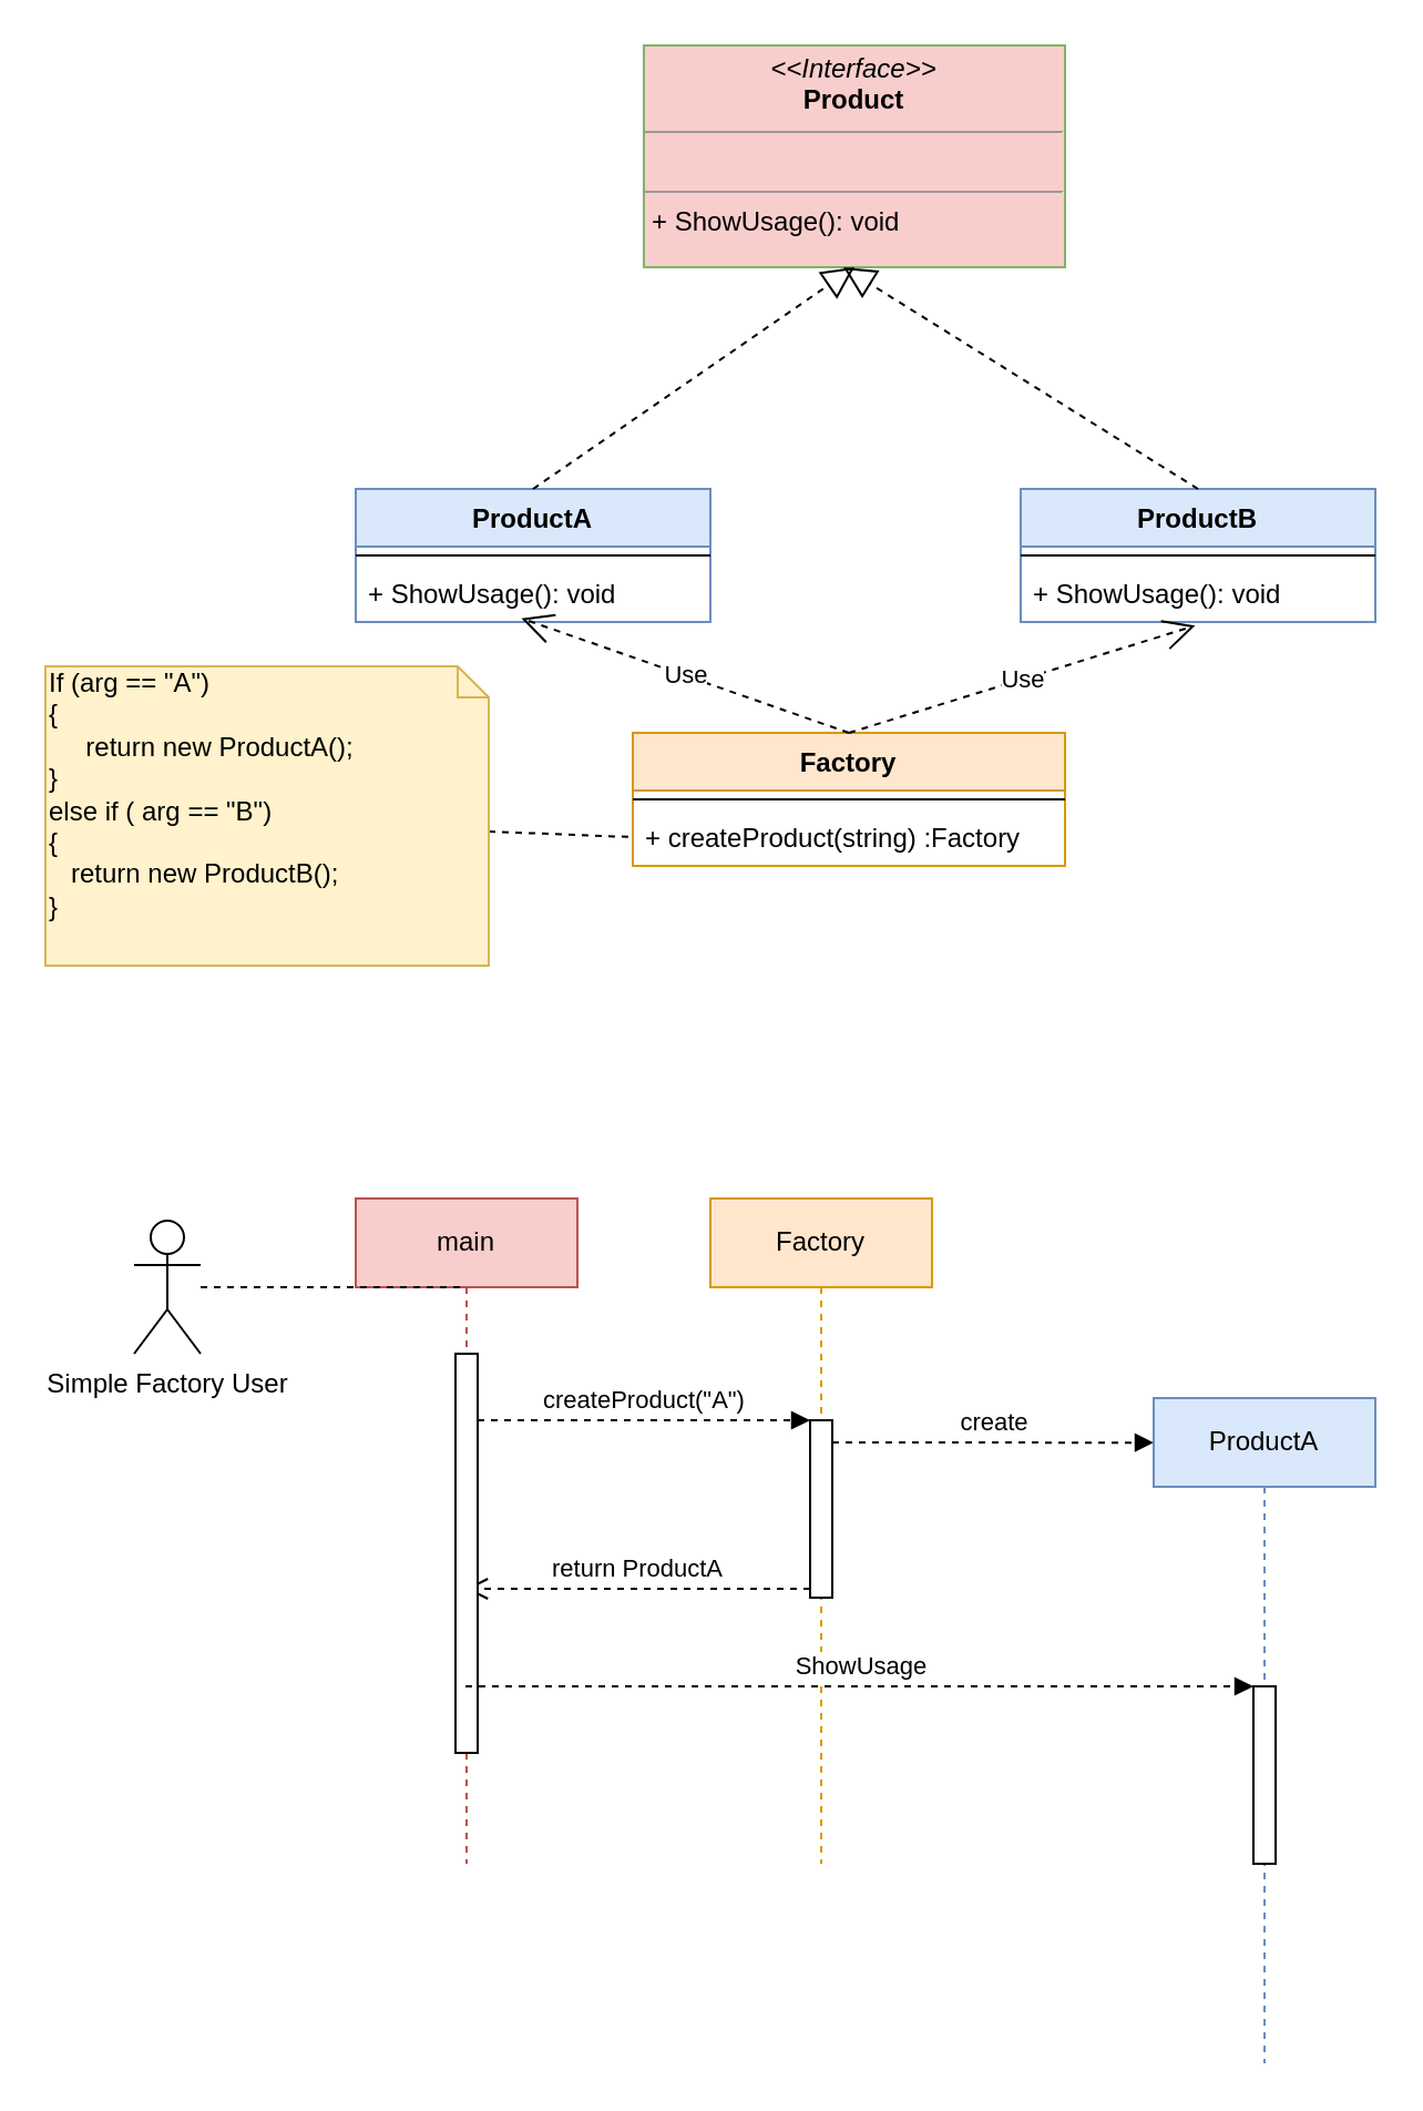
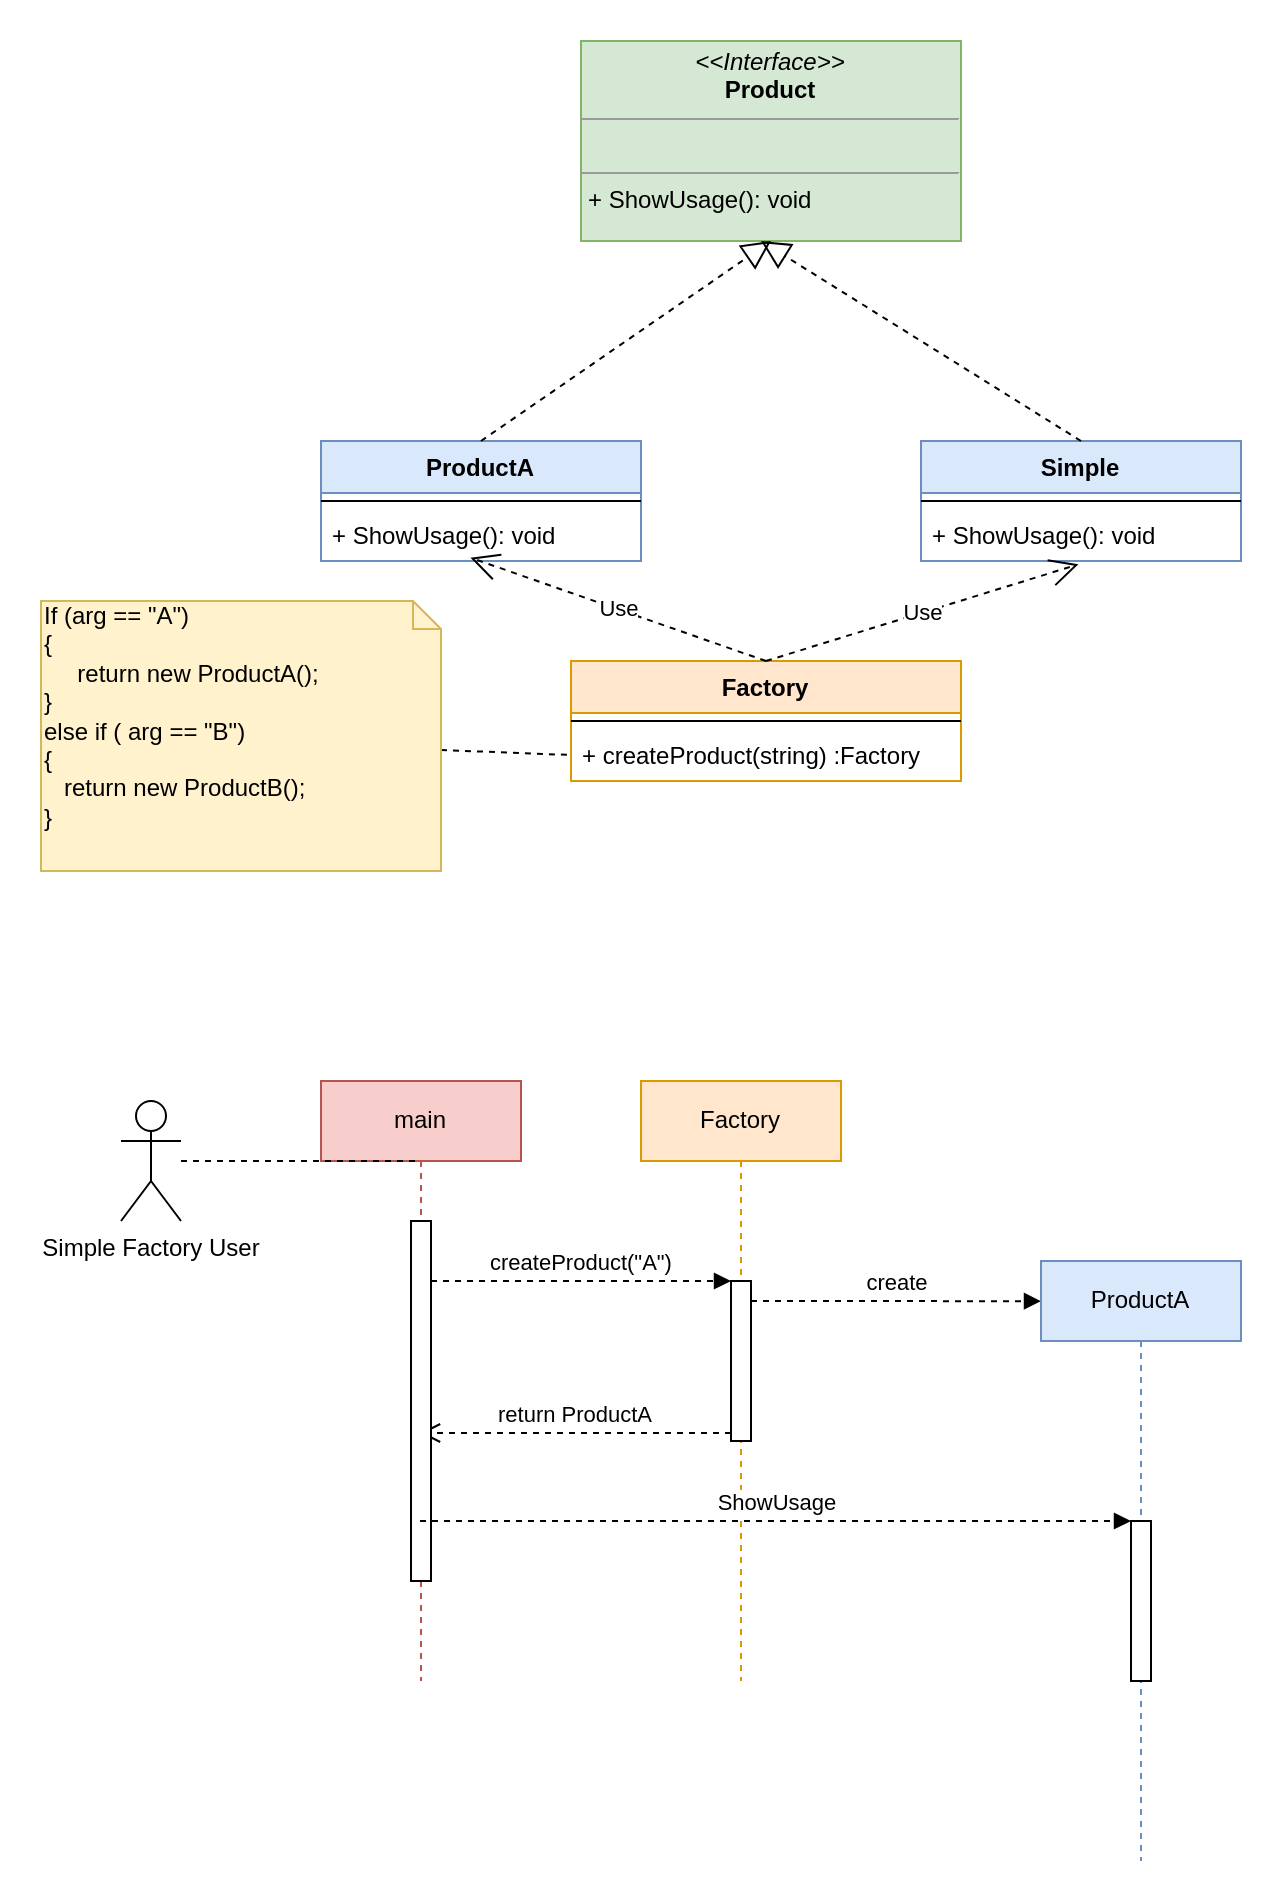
  <mxCell id="0" />
  <mxCell id="1" parent="0" />
- <mxCell id="2" value="&lt;p style=&quot;margin: 0px ; margin-top: 4px ; text-align: center&quot;&gt;&lt;i&gt;&amp;lt;&amp;lt;Interface&amp;gt;&amp;gt;&lt;/i&gt;&lt;br&gt;&lt;b&gt;Product&lt;/b&gt;&lt;/p&gt;&lt;hr size=&quot;1&quot;&gt;&lt;p style=&quot;margin: 0px ; margin-left: 4px&quot;&gt;&lt;br&gt;&lt;/p&gt;&lt;hr size=&quot;1&quot;&gt;&lt;p style=&quot;margin: 0px ; margin-left: 4px&quot;&gt;+ ShowUsage(): void&lt;br&gt;&lt;br&gt;&lt;/p&gt;" style="verticalAlign=top;align=left;overflow=fill;fontSize=12;fontFamily=Helvetica;html=1;rounded=0;shadow=0;glass=0;fillColor=#f8cecc;strokeColor=#82b366;" parent="1" vertex="1"><mxGeometry x="290" y="20" width="190" height="100" as="geometry" /></mxCell>
+ <mxCell id="2" value="&lt;p style=&quot;margin: 0px ; margin-top: 4px ; text-align: center&quot;&gt;&lt;i&gt;&amp;lt;&amp;lt;Interface&amp;gt;&amp;gt;&lt;/i&gt;&lt;br&gt;&lt;b&gt;Product&lt;/b&gt;&lt;/p&gt;&lt;hr size=&quot;1&quot;&gt;&lt;p style=&quot;margin: 0px ; margin-left: 4px&quot;&gt;&lt;br&gt;&lt;/p&gt;&lt;hr size=&quot;1&quot;&gt;&lt;p style=&quot;margin: 0px ; margin-left: 4px&quot;&gt;+ ShowUsage(): void&lt;br&gt;&lt;br&gt;&lt;/p&gt;" style="verticalAlign=top;align=left;overflow=fill;fontSize=12;fontFamily=Helvetica;html=1;rounded=0;shadow=0;glass=0;fillColor=#d5e8d4;strokeColor=#82b366;" parent="1" vertex="1"><mxGeometry x="290" y="20" width="190" height="100" as="geometry" /></mxCell>
  <mxCell id="3" value="ProductA" style="swimlane;fontStyle=1;align=center;verticalAlign=top;childLayout=stackLayout;horizontal=1;startSize=26;horizontalStack=0;resizeParent=1;resizeParentMax=0;resizeLast=0;collapsible=1;marginBottom=0;rounded=0;shadow=0;glass=0;fillColor=#dae8fc;strokeColor=#6c8ebf;" vertex="1" parent="1"><mxGeometry x="160" y="220" width="160" height="60" as="geometry" /></mxCell>
  <mxCell id="4" value="" style="line;strokeWidth=1;fillColor=none;align=left;verticalAlign=middle;spacingTop=-1;spacingLeft=3;spacingRight=3;rotatable=0;labelPosition=right;points=[];portConstraint=eastwest;" vertex="1" parent="3"><mxGeometry y="26" width="160" height="8" as="geometry" /></mxCell>
  <mxCell id="5" value="+ ShowUsage(): void" style="text;strokeColor=none;fillColor=none;align=left;verticalAlign=top;spacingLeft=4;spacingRight=4;overflow=hidden;rotatable=0;points=[[0,0.5],[1,0.5]];portConstraint=eastwest;" vertex="1" parent="3"><mxGeometry y="34" width="160" height="26" as="geometry" /></mxCell>
  <mxCell id="6" value="" style="endArrow=block;dashed=1;endFill=0;endSize=12;html=1;exitX=0.5;exitY=0;exitDx=0;exitDy=0;entryX=0.5;entryY=1;entryDx=0;entryDy=0;" edge="1" parent="1" source="3" target="2"><mxGeometry width="160" relative="1" as="geometry"><mxPoint x="160" y="300" as="sourcePoint" /><mxPoint x="320" y="300" as="targetPoint" /></mxGeometry></mxCell>
- <mxCell id="7" value="ProductB" style="swimlane;fontStyle=1;align=center;verticalAlign=top;childLayout=stackLayout;horizontal=1;startSize=26;horizontalStack=0;resizeParent=1;resizeParentMax=0;resizeLast=0;collapsible=1;marginBottom=0;rounded=0;shadow=0;glass=0;fillColor=#dae8fc;strokeColor=#6c8ebf;" vertex="1" parent="1"><mxGeometry x="460" y="220" width="160" height="60" as="geometry" /></mxCell>
+ <mxCell id="7" value="Simple" style="swimlane;fontStyle=1;align=center;verticalAlign=top;childLayout=stackLayout;horizontal=1;startSize=26;horizontalStack=0;resizeParent=1;resizeParentMax=0;resizeLast=0;collapsible=1;marginBottom=0;rounded=0;shadow=0;glass=0;fillColor=#dae8fc;strokeColor=#6c8ebf;" vertex="1" parent="1"><mxGeometry x="460" y="220" width="160" height="60" as="geometry" /></mxCell>
  <mxCell id="8" value="" style="line;strokeWidth=1;fillColor=none;align=left;verticalAlign=middle;spacingTop=-1;spacingLeft=3;spacingRight=3;rotatable=0;labelPosition=right;points=[];portConstraint=eastwest;" vertex="1" parent="7"><mxGeometry y="26" width="160" height="8" as="geometry" /></mxCell>
  <mxCell id="9" value="+ ShowUsage(): void" style="text;strokeColor=none;fillColor=none;align=left;verticalAlign=top;spacingLeft=4;spacingRight=4;overflow=hidden;rotatable=0;points=[[0,0.5],[1,0.5]];portConstraint=eastwest;" vertex="1" parent="7"><mxGeometry y="34" width="160" height="26" as="geometry" /></mxCell>
  <mxCell id="10" value="" style="endArrow=block;dashed=1;endFill=0;endSize=12;html=1;exitX=0.5;exitY=0;exitDx=0;exitDy=0;" edge="1" parent="1" source="7"><mxGeometry width="160" relative="1" as="geometry"><mxPoint x="160" y="300" as="sourcePoint" /><mxPoint x="380" y="120" as="targetPoint" /></mxGeometry></mxCell>
  <mxCell id="11" value="Factory" style="swimlane;fontStyle=1;align=center;verticalAlign=top;childLayout=stackLayout;horizontal=1;startSize=26;horizontalStack=0;resizeParent=1;resizeParentMax=0;resizeLast=0;collapsible=1;marginBottom=0;rounded=0;shadow=0;glass=0;fillColor=#ffe6cc;strokeColor=#d79b00;" vertex="1" parent="1"><mxGeometry x="285" y="330" width="195" height="60" as="geometry" /></mxCell>
  <mxCell id="12" value="" style="line;strokeWidth=1;fillColor=none;align=left;verticalAlign=middle;spacingTop=-1;spacingLeft=3;spacingRight=3;rotatable=0;labelPosition=right;points=[];portConstraint=eastwest;" vertex="1" parent="11"><mxGeometry y="26" width="195" height="8" as="geometry" /></mxCell>
  <mxCell id="13" value="+ createProduct(string) :Factory" style="text;strokeColor=none;fillColor=none;align=left;verticalAlign=top;spacingLeft=4;spacingRight=4;overflow=hidden;rotatable=0;points=[[0,0.5],[1,0.5]];portConstraint=eastwest;" vertex="1" parent="11"><mxGeometry y="34" width="195" height="26" as="geometry" /></mxCell>
  <mxCell id="14" value="Use" style="endArrow=open;endSize=12;dashed=1;html=1;exitX=0.5;exitY=0;exitDx=0;exitDy=0;entryX=0.467;entryY=0.936;entryDx=0;entryDy=0;entryPerimeter=0;" edge="1" parent="1" source="11" target="5"><mxGeometry width="160" relative="1" as="geometry"><mxPoint x="300" y="300" as="sourcePoint" /><mxPoint x="460" y="300" as="targetPoint" /></mxGeometry></mxCell>
  <mxCell id="15" value="Use" style="endArrow=open;endSize=12;dashed=1;html=1;entryX=0.492;entryY=1.064;entryDx=0;entryDy=0;entryPerimeter=0;exitX=0.5;exitY=0;exitDx=0;exitDy=0;" edge="1" parent="1" source="11" target="9"><mxGeometry width="160" relative="1" as="geometry"><mxPoint x="410" y="340" as="sourcePoint" /><mxPoint x="320" y="420" as="targetPoint" /></mxGeometry></mxCell>
  <mxCell id="16" style="edgeStyle=none;rounded=0;orthogonalLoop=1;jettySize=auto;html=1;exitX=0;exitY=0;exitDx=200;exitDy=74.5;exitPerimeter=0;entryX=0;entryY=0.5;entryDx=0;entryDy=0;dashed=1;endArrow=none;endFill=0;" edge="1" parent="1" source="17" target="13"><mxGeometry relative="1" as="geometry" /></mxCell>
  <mxCell id="17" value="If (arg == &quot;A&quot;)&lt;br&gt;{&lt;br&gt;&amp;nbsp; &amp;nbsp; &amp;nbsp;return new ProductA();&lt;br&gt;}&lt;br&gt;else if ( arg == &quot;B&quot;)&lt;br&gt;{&lt;br&gt;&amp;nbsp; &amp;nbsp;return new ProductB();&lt;br&gt;}" style="shape=note;whiteSpace=wrap;html=1;size=14;verticalAlign=top;align=left;spacingTop=-6;rounded=0;shadow=0;glass=0;fillColor=#fff2cc;strokeColor=#d6b656;" vertex="1" parent="1"><mxGeometry x="20" y="300" width="200" height="135" as="geometry" /></mxCell>
  <mxCell id="18" value="main" style="shape=umlLifeline;perimeter=lifelinePerimeter;whiteSpace=wrap;html=1;container=1;collapsible=0;recursiveResize=0;outlineConnect=0;rounded=0;shadow=0;glass=0;fillColor=#f8cecc;strokeColor=#b85450;" vertex="1" parent="1"><mxGeometry x="160" y="540" width="100" height="300" as="geometry" /></mxCell>
  <mxCell id="19" value="" style="edgeStyle=none;rounded=0;orthogonalLoop=1;jettySize=auto;html=1;dashed=1;endArrow=none;endFill=0;" edge="1" parent="1" source="20" target="18"><mxGeometry relative="1" as="geometry" /></mxCell>
  <mxCell id="20" value="Simple Factory User" style="shape=umlActor;verticalLabelPosition=bottom;labelBackgroundColor=#ffffff;verticalAlign=top;html=1;rounded=0;shadow=0;glass=0;" vertex="1" parent="1"><mxGeometry x="60" y="550" width="30" height="60" as="geometry" /></mxCell>
  <mxCell id="21" value="Factory" style="shape=umlLifeline;perimeter=lifelinePerimeter;whiteSpace=wrap;html=1;container=1;collapsible=0;recursiveResize=0;outlineConnect=0;rounded=0;shadow=0;glass=0;fillColor=#ffe6cc;strokeColor=#d79b00;" vertex="1" parent="1"><mxGeometry x="320" y="540" width="100" height="300" as="geometry" /></mxCell>
  <mxCell id="22" value="" style="html=1;points=[];perimeter=orthogonalPerimeter;rounded=0;shadow=0;glass=0;" vertex="1" parent="21"><mxGeometry x="45" y="100" width="10" height="80" as="geometry" /></mxCell>
  <mxCell id="23" value="create" style="html=1;verticalAlign=bottom;endArrow=block;dashed=1;entryX=0;entryY=0.067;entryDx=0;entryDy=0;entryPerimeter=0;" edge="1" parent="21" target="24"><mxGeometry width="80" relative="1" as="geometry"><mxPoint x="55" y="110" as="sourcePoint" /><mxPoint x="135" y="110" as="targetPoint" /></mxGeometry></mxCell>
  <mxCell id="24" value="ProductA" style="shape=umlLifeline;perimeter=lifelinePerimeter;whiteSpace=wrap;html=1;container=1;collapsible=0;recursiveResize=0;outlineConnect=0;rounded=0;shadow=0;glass=0;fillColor=#dae8fc;strokeColor=#6c8ebf;" vertex="1" parent="1"><mxGeometry x="520" y="630" width="100" height="300" as="geometry" /></mxCell>
  <mxCell id="25" value="" style="html=1;points=[];perimeter=orthogonalPerimeter;rounded=0;shadow=0;glass=0;" vertex="1" parent="24"><mxGeometry x="45" y="130" width="10" height="80" as="geometry" /></mxCell>
  <mxCell id="26" value="createProduct(&quot;A&quot;)" style="html=1;verticalAlign=bottom;endArrow=block;entryX=0;entryY=0;dashed=1;" edge="1" target="22" parent="1" source="28"><mxGeometry relative="1" as="geometry"><mxPoint x="295" y="640" as="sourcePoint" /></mxGeometry></mxCell>
  <mxCell id="27" value="return ProductA" style="html=1;verticalAlign=bottom;endArrow=open;dashed=1;endSize=8;exitX=0;exitY=0.95;" edge="1" source="22" parent="1" target="18"><mxGeometry relative="1" as="geometry"><mxPoint x="295" y="716" as="targetPoint" /></mxGeometry></mxCell>
  <mxCell id="28" value="" style="html=1;points=[];perimeter=orthogonalPerimeter;rounded=0;shadow=0;glass=0;" vertex="1" parent="1"><mxGeometry x="205" y="610" width="10" height="180" as="geometry" /></mxCell>
  <mxCell id="29" value="ShowUsage" style="html=1;verticalAlign=bottom;startArrow=none;endArrow=block;startSize=8;dashed=1;startFill=0;" edge="1" target="25" parent="1" source="18"><mxGeometry relative="1" as="geometry"><mxPoint x="505" y="760" as="sourcePoint" /></mxGeometry></mxCell>
